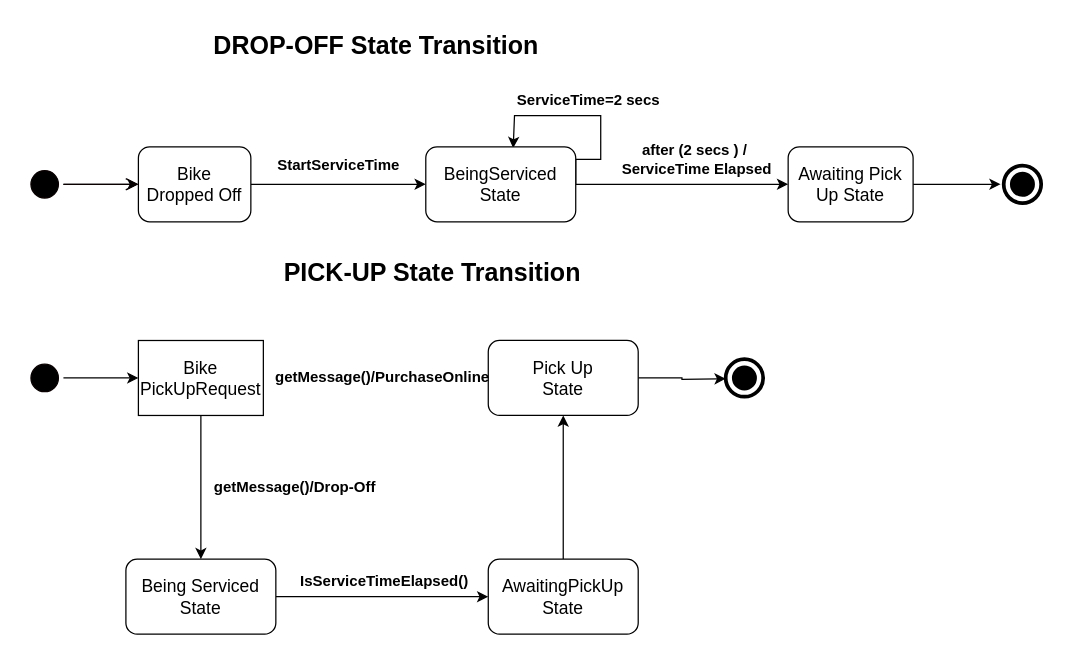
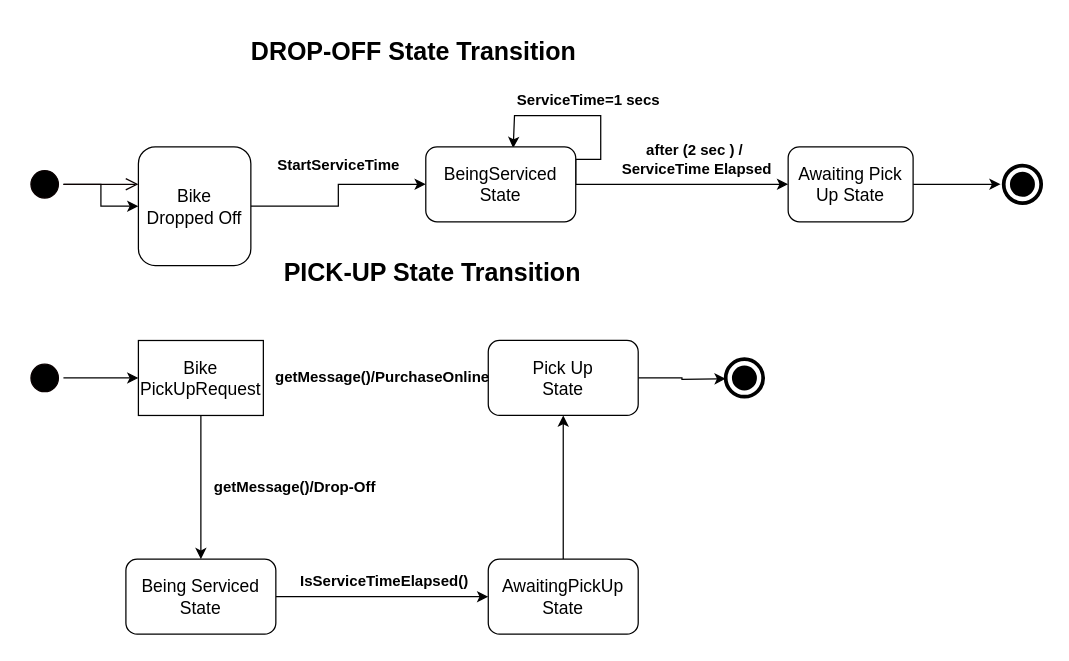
  <mxCell id="0" />
  <mxCell id="1" parent="0" />
  <mxCell id="2" value="" style="edgeStyle=orthogonalEdgeStyle;rounded=0;orthogonalLoop=1;jettySize=auto;html=1;" edge="1" parent="1" source="3" target="6"><mxGeometry relative="1" as="geometry" /></mxCell>
  <mxCell id="3" value="" style="ellipse;html=1;shape=startState;fillColor=#000000;strokeColor=#0a0000;" vertex="1" parent="1"><mxGeometry x="20" y="132" width="30" height="30" as="geometry" /></mxCell>
  <mxCell id="4" value="" style="edgeStyle=orthogonalEdgeStyle;html=1;verticalAlign=bottom;endArrow=open;endSize=8;strokeColor=#0a0000;rounded=0;" edge="1" source="3" parent="1" target="6"><mxGeometry relative="1" as="geometry"><mxPoint x="80" y="142" as="targetPoint" /><Array as="points"><mxPoint x="50" y="147" /><mxPoint x="50" y="147" /></Array></mxGeometry></mxCell>
  <mxCell id="5" style="edgeStyle=orthogonalEdgeStyle;rounded=0;orthogonalLoop=1;jettySize=auto;html=1;exitX=1;exitY=0.5;exitDx=0;exitDy=0;" edge="1" parent="1" source="6" target="9"><mxGeometry relative="1" as="geometry" /></mxCell>
- <mxCell id="6" value="&lt;font style=&quot;font-size: 14px;&quot;&gt;Bike&lt;/font&gt;&lt;div&gt;&lt;font style=&quot;font-size: 14px;&quot;&gt;Dropped Off&lt;/font&gt;&lt;/div&gt;" style="rounded=1;whiteSpace=wrap;html=1;" vertex="1" parent="1"><mxGeometry x="110" y="117" width="90" height="60" as="geometry" /></mxCell>
+ <mxCell id="6" value="&lt;font style=&quot;font-size: 14px;&quot;&gt;Bike&lt;/font&gt;&lt;div&gt;&lt;font style=&quot;font-size: 14px;&quot;&gt;Dropped Off&lt;/font&gt;&lt;/div&gt;" style="rounded=1;whiteSpace=wrap;html=1;" vertex="1" parent="1"><mxGeometry x="110" y="117" width="90" height="95" as="geometry" /></mxCell>
  <mxCell id="7" style="edgeStyle=orthogonalEdgeStyle;rounded=0;orthogonalLoop=1;jettySize=auto;html=1;exitX=1;exitY=0.5;exitDx=0;exitDy=0;entryX=0.583;entryY=0.017;entryDx=0;entryDy=0;entryPerimeter=0;" edge="1" parent="1" source="9" target="9"><mxGeometry relative="1" as="geometry"><mxPoint x="410" y="107" as="targetPoint" /><Array as="points"><mxPoint x="460" y="127" /><mxPoint x="480" y="127" /><mxPoint x="480" y="92" /><mxPoint x="411" y="92" /></Array></mxGeometry></mxCell>
  <mxCell id="8" style="edgeStyle=orthogonalEdgeStyle;rounded=0;orthogonalLoop=1;jettySize=auto;html=1;exitX=1;exitY=0.75;exitDx=0;exitDy=0;" edge="1" parent="1"><mxGeometry relative="1" as="geometry"><mxPoint x="630" y="147" as="targetPoint" /><mxPoint x="460" y="147" as="sourcePoint" /></mxGeometry></mxCell>
  <mxCell id="9" value="&lt;font style=&quot;font-size: 14px;&quot;&gt;BeingServiced&lt;/font&gt;&lt;div&gt;&lt;font style=&quot;font-size: 14px;&quot;&gt;State&lt;/font&gt;&lt;/div&gt;" style="rounded=1;whiteSpace=wrap;html=1;" vertex="1" parent="1"><mxGeometry x="340" y="117" width="120" height="60" as="geometry" /></mxCell>
  <mxCell id="10" value="&lt;b&gt;StartServiceTime&lt;/b&gt;" style="text;html=1;align=center;verticalAlign=middle;resizable=0;points=[];autosize=1;strokeColor=none;fillColor=none;" vertex="1" parent="1"><mxGeometry x="210" y="117" width="120" height="30" as="geometry" /></mxCell>
- <mxCell id="11" value="&lt;b&gt;ServiceTime=2 secs&lt;/b&gt;" style="text;html=1;align=center;verticalAlign=middle;resizable=0;points=[];autosize=1;strokeColor=none;fillColor=none;" vertex="1" parent="1"><mxGeometry x="400" y="65" width="140" height="30" as="geometry" /></mxCell>
+ <mxCell id="11" value="&lt;b&gt;ServiceTime=1 secs&lt;/b&gt;" style="text;html=1;align=center;verticalAlign=middle;resizable=0;points=[];autosize=1;strokeColor=none;fillColor=none;" vertex="1" parent="1"><mxGeometry x="400" y="65" width="140" height="30" as="geometry" /></mxCell>
  <mxCell id="12" style="edgeStyle=orthogonalEdgeStyle;rounded=0;orthogonalLoop=1;jettySize=auto;html=1;" edge="1" parent="1" source="13"><mxGeometry relative="1" as="geometry"><mxPoint x="800" y="147" as="targetPoint" /></mxGeometry></mxCell>
  <mxCell id="13" value="&lt;font style=&quot;font-size: 14px;&quot;&gt;Awaiting Pick Up State&lt;/font&gt;" style="rounded=1;whiteSpace=wrap;html=1;" vertex="1" parent="1"><mxGeometry x="630" y="117" width="100" height="60" as="geometry" /></mxCell>
- <mxCell id="14" value="&lt;b&gt;after (2 secs ) /&lt;/b&gt;&lt;div&gt;&lt;b&gt;&amp;nbsp;ServiceTime Elapsed&lt;/b&gt;&lt;/div&gt;" style="text;html=1;align=center;verticalAlign=middle;resizable=0;points=[];autosize=1;strokeColor=none;fillColor=none;" vertex="1" parent="1"><mxGeometry x="480" y="107" width="150" height="40" as="geometry" /></mxCell>
+ <mxCell id="14" value="&lt;b&gt;after (2 sec ) /&lt;/b&gt;&lt;div&gt;&lt;b&gt;&amp;nbsp;ServiceTime Elapsed&lt;/b&gt;&lt;/div&gt;" style="text;html=1;align=center;verticalAlign=middle;resizable=0;points=[];autosize=1;strokeColor=none;fillColor=none;" vertex="1" parent="1"><mxGeometry x="480" y="107" width="150" height="40" as="geometry" /></mxCell>
  <mxCell id="15" value="" style="ellipse;html=1;shape=startState;fillColor=#000000;strokeColor=#000000;strokeWidth=3;" vertex="1" parent="1"><mxGeometry x="805" y="134.5" width="25" height="25" as="geometry" /></mxCell>
  <mxCell id="16" value="" style="shape=ellipse;html=1;dashed=0;whiteSpace=wrap;aspect=fixed;strokeWidth=3;perimeter=ellipsePerimeter;fillColor=none;" vertex="1" parent="1"><mxGeometry x="802.5" y="132" width="30" height="30" as="geometry" /></mxCell>
- <mxCell id="17" value="&lt;b&gt;&lt;font style=&quot;font-size: 20px;&quot;&gt;DROP-OFF State Transition&lt;/font&gt;&lt;/b&gt;" style="text;html=1;align=center;verticalAlign=middle;resizable=0;points=[];autosize=1;strokeColor=none;fillColor=none;" vertex="1" parent="1"><mxGeometry x="160" y="15" width="280" height="40" as="geometry" /></mxCell>
+ <mxCell id="17" value="&lt;b&gt;&lt;font style=&quot;font-size: 20px;&quot;&gt;DROP-OFF State Transition&lt;/font&gt;&lt;/b&gt;" style="text;html=1;align=center;verticalAlign=middle;resizable=0;points=[];autosize=1;strokeColor=none;fillColor=none;" vertex="1" parent="1"><mxGeometry x="190" y="20" width="280" height="40" as="geometry" /></mxCell>
  <mxCell id="18" style="edgeStyle=orthogonalEdgeStyle;rounded=0;orthogonalLoop=1;jettySize=auto;html=1;exitX=1;exitY=0.5;exitDx=0;exitDy=0;" edge="1" parent="1" source="19" target="21"><mxGeometry relative="1" as="geometry"><mxPoint x="80" y="302.571" as="targetPoint" /></mxGeometry></mxCell>
  <mxCell id="19" value="" style="ellipse;html=1;shape=startState;fillColor=#000000;strokeColor=#0a0000;" vertex="1" parent="1"><mxGeometry x="20" y="287" width="30" height="30" as="geometry" /></mxCell>
  <mxCell id="20" style="edgeStyle=orthogonalEdgeStyle;rounded=0;orthogonalLoop=1;jettySize=auto;html=1;exitX=0.5;exitY=1;exitDx=0;exitDy=0;entryX=0.5;entryY=0;entryDx=0;entryDy=0;" edge="1" parent="1" source="21" target="26"><mxGeometry relative="1" as="geometry" /></mxCell>
  <mxCell id="21" value="&lt;font style=&quot;font-size: 14px;&quot;&gt;Bike&lt;/font&gt;&lt;div&gt;&lt;font style=&quot;font-size: 14px;&quot;&gt;PickUpRequest&lt;/font&gt;&lt;/div&gt;" style="whiteSpace=wrap;html=1;rounded=0;" vertex="1" parent="1"><mxGeometry x="110" y="272" width="100" height="60" as="geometry" /></mxCell>
  <mxCell id="22" style="edgeStyle=orthogonalEdgeStyle;rounded=0;orthogonalLoop=1;jettySize=auto;html=1;exitX=1;exitY=0.5;exitDx=0;exitDy=0;" edge="1" parent="1" source="23"><mxGeometry relative="1" as="geometry"><mxPoint x="580" y="302.571" as="targetPoint" /></mxGeometry></mxCell>
  <mxCell id="23" value="&lt;font style=&quot;font-size: 14px;&quot;&gt;Pick Up&lt;/font&gt;&lt;div&gt;&lt;font style=&quot;font-size: 14px;&quot;&gt;State&lt;/font&gt;&lt;/div&gt;" style="rounded=1;whiteSpace=wrap;html=1;" vertex="1" parent="1"><mxGeometry x="390" y="272" width="120" height="60" as="geometry" /></mxCell>
  <mxCell id="24" value="&lt;b&gt;getMessage()/PurchaseOnline&lt;/b&gt;" style="text;html=1;align=center;verticalAlign=middle;resizable=0;points=[];autosize=1;strokeColor=none;fillColor=none;" vertex="1" parent="1"><mxGeometry x="210" y="287" width="190" height="30" as="geometry" /></mxCell>
  <mxCell id="25" value="" style="edgeStyle=orthogonalEdgeStyle;rounded=0;orthogonalLoop=1;jettySize=auto;html=1;" edge="1" parent="1" source="26" target="29"><mxGeometry relative="1" as="geometry" /></mxCell>
  <mxCell id="26" value="&lt;font style=&quot;font-size: 14px;&quot;&gt;Being Serviced&lt;/font&gt;&lt;div style=&quot;font-size: 14px;&quot;&gt;&lt;font style=&quot;font-size: 14px;&quot;&gt;State&lt;/font&gt;&lt;/div&gt;" style="rounded=1;whiteSpace=wrap;html=1;" vertex="1" parent="1"><mxGeometry x="100" y="447" width="120" height="60" as="geometry" /></mxCell>
  <mxCell id="27" value="&lt;b&gt;getMessage()/Drop-Off&lt;/b&gt;" style="text;html=1;align=center;verticalAlign=middle;resizable=0;points=[];autosize=1;strokeColor=none;fillColor=none;" vertex="1" parent="1"><mxGeometry x="160" y="375" width="150" height="30" as="geometry" /></mxCell>
  <mxCell id="28" style="edgeStyle=orthogonalEdgeStyle;rounded=0;orthogonalLoop=1;jettySize=auto;html=1;exitX=0.5;exitY=0;exitDx=0;exitDy=0;entryX=0.5;entryY=1;entryDx=0;entryDy=0;" edge="1" parent="1" source="29" target="23"><mxGeometry relative="1" as="geometry" /></mxCell>
  <mxCell id="29" value="&lt;font style=&quot;font-size: 14px;&quot;&gt;AwaitingPickUp&lt;/font&gt;&lt;div style=&quot;font-size: 14px;&quot;&gt;&lt;font style=&quot;font-size: 14px;&quot;&gt;State&lt;/font&gt;&lt;/div&gt;" style="whiteSpace=wrap;html=1;rounded=1;" vertex="1" parent="1"><mxGeometry x="390" y="447" width="120" height="60" as="geometry" /></mxCell>
  <mxCell id="30" value="&lt;br&gt;&lt;div&gt;&lt;b&gt;&amp;nbsp;IsServiceTimeElapsed()&lt;/b&gt;&lt;/div&gt;" style="text;html=1;align=center;verticalAlign=middle;resizable=0;points=[];autosize=1;strokeColor=none;fillColor=none;" vertex="1" parent="1"><mxGeometry x="225" y="437" width="160" height="40" as="geometry" /></mxCell>
  <mxCell id="31" value="" style="ellipse;html=1;shape=startState;fillColor=#000000;strokeColor=#000000;strokeWidth=3;" vertex="1" parent="1"><mxGeometry x="582.5" y="289.5" width="25" height="25" as="geometry" /></mxCell>
  <mxCell id="32" value="" style="shape=ellipse;html=1;dashed=0;whiteSpace=wrap;aspect=fixed;strokeWidth=3;perimeter=ellipsePerimeter;fillColor=none;" vertex="1" parent="1"><mxGeometry x="580" y="287" width="30" height="30" as="geometry" /></mxCell>
  <mxCell id="33" value="&lt;b&gt;&lt;font style=&quot;font-size: 20px;&quot;&gt;PICK-UP State Transition&lt;/font&gt;&lt;/b&gt;" style="text;html=1;align=center;verticalAlign=middle;resizable=0;points=[];autosize=1;strokeColor=none;fillColor=none;" vertex="1" parent="1"><mxGeometry x="215" y="197" width="260" height="40" as="geometry" /></mxCell>
